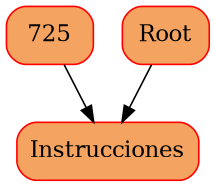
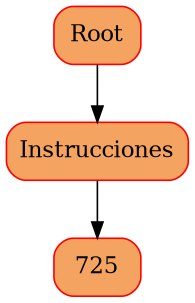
  digraph {
    node [color=red fillcolor="#F4A460" shape=box style="filled,rounded"]
    n1 [label=725]
    n2 [label=Instrucciones]
    n3 [label=Root]
-   n1 -> n2
+   n2 -> n1
    n3 -> n2
  }
